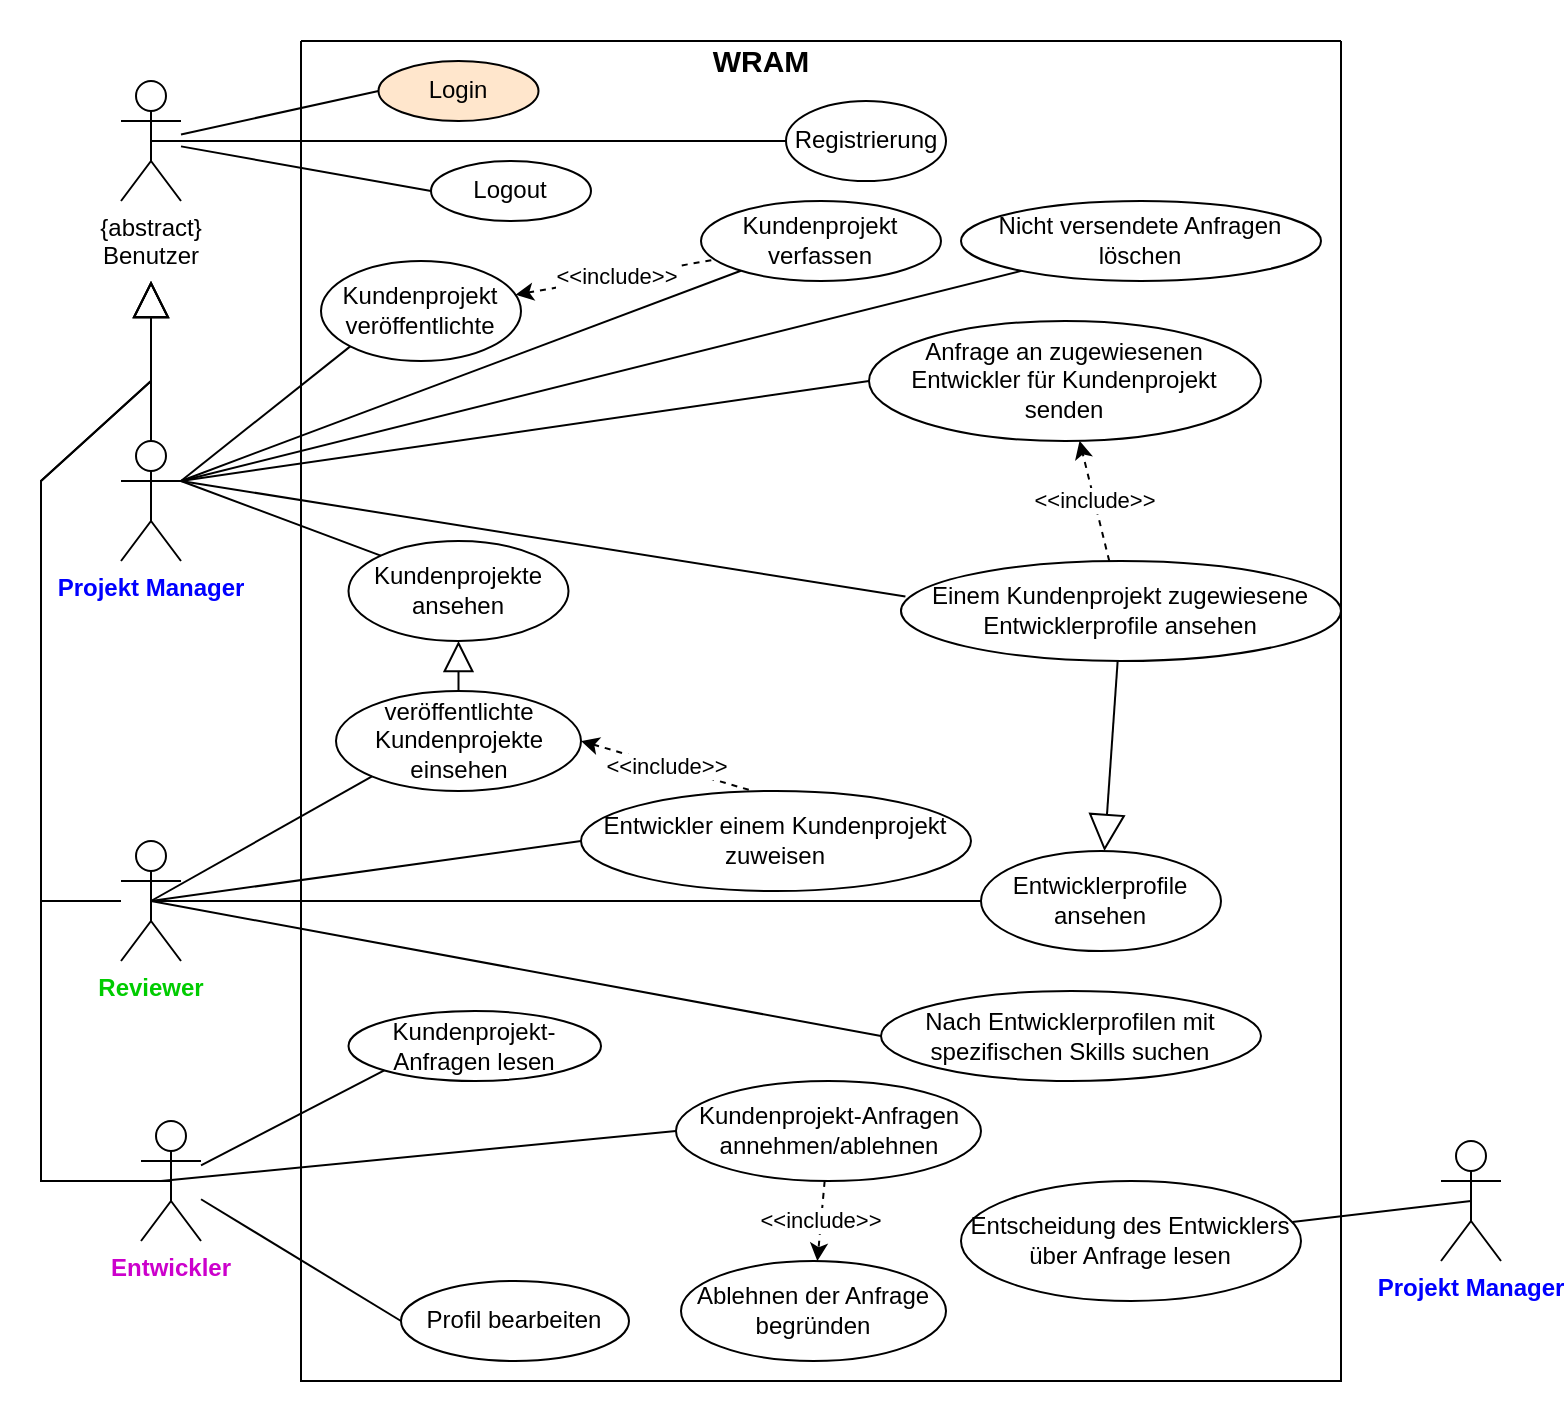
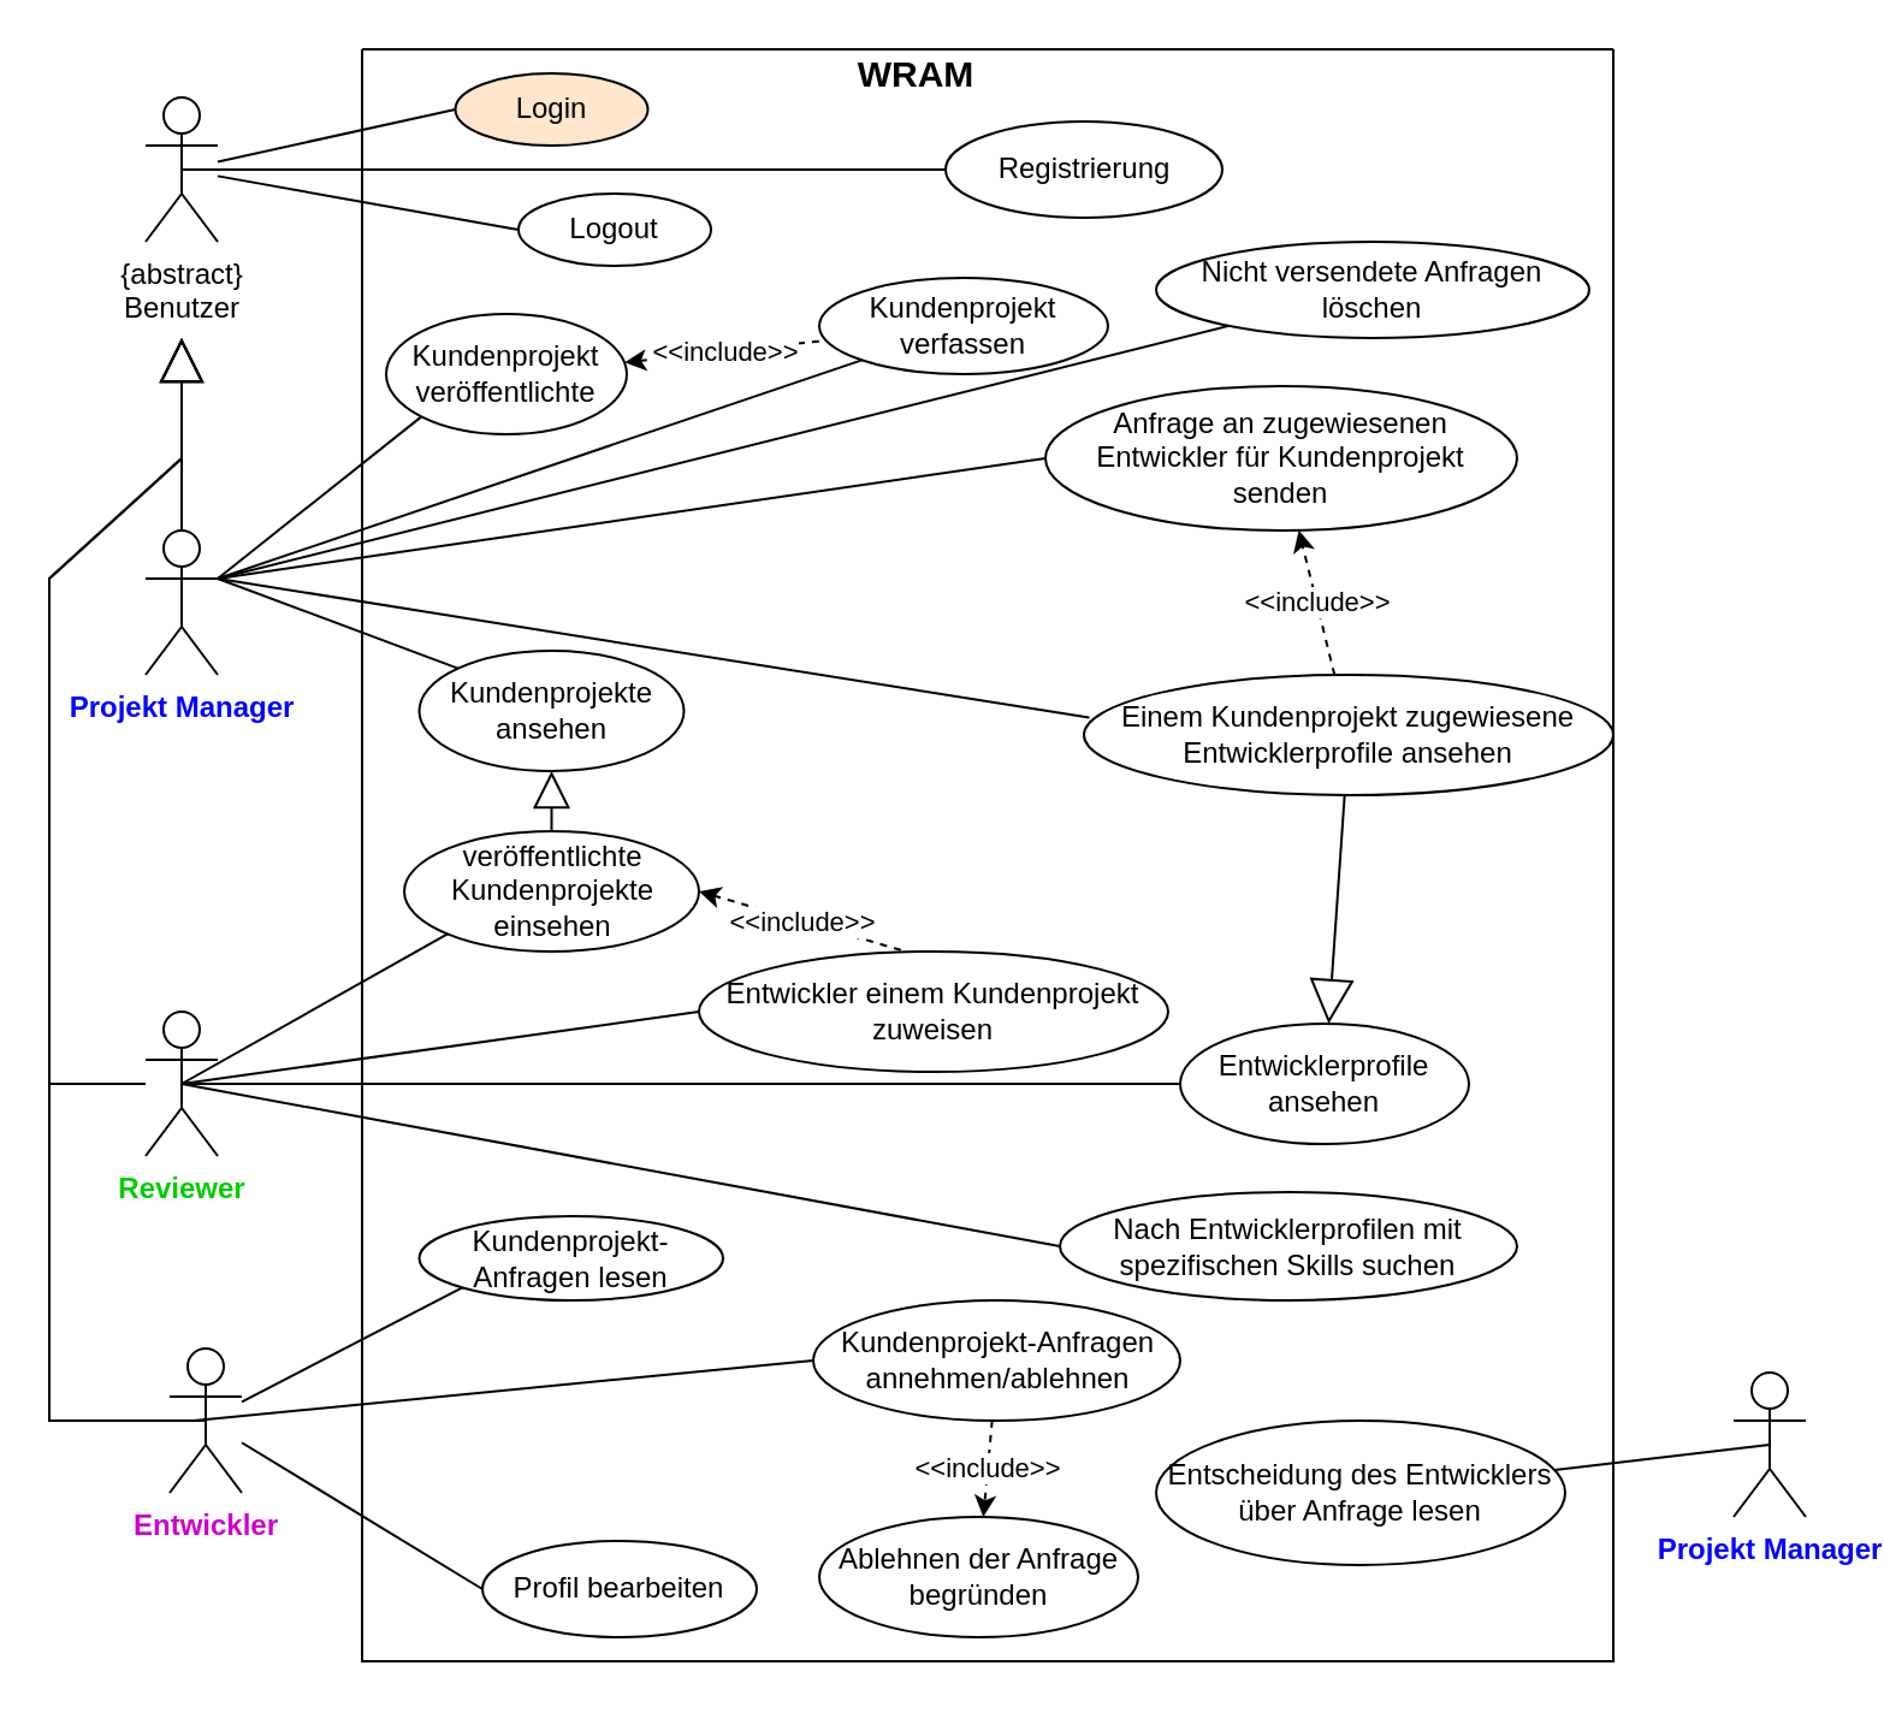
  <mxCell id="0" />
  <mxCell id="1" parent="0" />
  <mxCell id="2" value="&lt;font color=&quot;#cc00cc&quot;&gt;&lt;b&gt;Entwickler&lt;/b&gt;&lt;/font&gt;" style="shape=umlActor;verticalLabelPosition=bottom;verticalAlign=top;html=1;outlineConnect=0;" vertex="1" parent="1"><mxGeometry x="70" y="560" width="30" height="60" as="geometry" /></mxCell>
  <mxCell id="3" value="&lt;b&gt;&lt;font color=&quot;#00cc00&quot;&gt;Reviewer&lt;/font&gt;&lt;/b&gt;" style="shape=umlActor;verticalLabelPosition=bottom;verticalAlign=top;html=1;outlineConnect=0;" vertex="1" parent="1"><mxGeometry x="60" y="420" width="30" height="60" as="geometry" /></mxCell>
  <mxCell id="4" style="rounded=0;orthogonalLoop=1;jettySize=auto;html=1;endSize=13;endArrow=none;endFill=0;" edge="1" parent="1" target="29"><mxGeometry relative="1" as="geometry"><mxPoint x="90" y="240" as="sourcePoint" /></mxGeometry></mxCell>
  <mxCell id="5" value="&lt;b&gt;&lt;font color=&quot;#0000ff&quot;&gt;Projekt Manager&lt;/font&gt;&lt;/b&gt;" style="shape=umlActor;verticalLabelPosition=bottom;verticalAlign=top;html=1;outlineConnect=0;" vertex="1" parent="1"><mxGeometry x="60" y="220" width="30" height="60" as="geometry" /></mxCell>
  <mxCell id="6" value="" style="swimlane;startSize=0;" vertex="1" parent="1"><mxGeometry x="150" y="20" width="520" height="670" as="geometry" /></mxCell>
  <mxCell id="7" value="Login" style="ellipse;whiteSpace=wrap;html=1;fillColor=#ffe6cc;" vertex="1" parent="6"><mxGeometry x="38.75" y="10" width="80" height="30" as="geometry" /></mxCell>
- <mxCell id="8" value="Registrierung" style="ellipse;whiteSpace=wrap;html=1;" vertex="1" parent="6"><mxGeometry x="242.5" y="30" width="80" height="40" as="geometry" /></mxCell>
+ <mxCell id="8" value="Registrierung" style="ellipse;whiteSpace=wrap;html=1;" vertex="1" parent="6"><mxGeometry x="242.5" y="30" width="115" height="40" as="geometry" /></mxCell>
  <mxCell id="9" value="Logout" style="ellipse;whiteSpace=wrap;html=1;" vertex="1" parent="6"><mxGeometry x="65" y="60" width="80" height="30" as="geometry" /></mxCell>
- <mxCell id="10" value="Kundenprojekt verfassen" style="ellipse;whiteSpace=wrap;html=1;" vertex="1" parent="6"><mxGeometry x="200" y="80" width="120" height="40" as="geometry" /></mxCell>
+ <mxCell id="10" value="Kundenprojekt verfassen" style="ellipse;whiteSpace=wrap;html=1;" vertex="1" parent="6"><mxGeometry x="190" y="95" width="120" height="40" as="geometry" /></mxCell>
  <mxCell id="11" value="&lt;div&gt;&lt;span&gt;Einem Kundenprojekt zugewiesene Entwicklerprofile ansehen&lt;/span&gt;&lt;br&gt;&lt;/div&gt;" style="ellipse;whiteSpace=wrap;html=1;" vertex="1" parent="6"><mxGeometry x="300" y="260" width="220" height="50" as="geometry" /></mxCell>
  <mxCell id="12" value="Kundenprojekt veröffentlichte" style="ellipse;whiteSpace=wrap;html=1;" vertex="1" parent="6"><mxGeometry x="10" y="110" width="100" height="50" as="geometry" /></mxCell>
  <mxCell id="13" value="Anfrage an zugewiesenen Entwickler für Kundenprojekt senden" style="ellipse;whiteSpace=wrap;html=1;" vertex="1" parent="6"><mxGeometry x="284" y="140" width="196" height="60" as="geometry" /></mxCell>
  <mxCell id="14" value="Ablehnen der Anfrage begründen" style="ellipse;whiteSpace=wrap;html=1;" vertex="1" parent="6"><mxGeometry x="190" y="610" width="132.5" height="50" as="geometry" /></mxCell>
  <mxCell id="15" value="Kundenprojekte ansehen" style="ellipse;whiteSpace=wrap;html=1;" vertex="1" parent="6"><mxGeometry x="23.75" y="250" width="110" height="50" as="geometry" /></mxCell>
  <mxCell id="16" value="Kundenprojekt-Anfragen annehmen/ablehnen" style="ellipse;whiteSpace=wrap;html=1;" vertex="1" parent="6"><mxGeometry x="187.5" y="520" width="152.5" height="50" as="geometry" /></mxCell>
  <mxCell id="17" value="Profil bearbeiten" style="ellipse;whiteSpace=wrap;html=1;" vertex="1" parent="6"><mxGeometry x="50" y="620" width="114" height="40" as="geometry" /></mxCell>
  <mxCell id="18" value="&lt;div&gt;veröffentlichte&lt;br&gt;&lt;/div&gt;&lt;div&gt;Kundenprojekte einsehen&lt;/div&gt;" style="ellipse;whiteSpace=wrap;html=1;" vertex="1" parent="6"><mxGeometry x="17.5" y="325" width="122.5" height="50" as="geometry" /></mxCell>
  <mxCell id="19" value="Nach Entwicklerprofilen mit spezifischen Skills suchen" style="ellipse;whiteSpace=wrap;html=1;" vertex="1" parent="6"><mxGeometry x="290" y="475" width="190" height="45" as="geometry" /></mxCell>
  <mxCell id="20" value="Entwicklerprofile ansehen" style="ellipse;whiteSpace=wrap;html=1;" vertex="1" parent="6"><mxGeometry x="340" y="405" width="120" height="50" as="geometry" /></mxCell>
  <mxCell id="21" value="Entwickler einem Kundenprojekt zuweisen" style="ellipse;whiteSpace=wrap;html=1;" vertex="1" parent="6"><mxGeometry x="140" y="375" width="195" height="50" as="geometry" /></mxCell>
  <mxCell id="22" value="" style="endArrow=block;endSize=13;endFill=0;html=1;rounded=0;entryX=0.5;entryY=1;entryDx=0;entryDy=0;" edge="1" parent="6" source="18" target="15"><mxGeometry width="160" relative="1" as="geometry"><mxPoint x="90" y="330" as="sourcePoint" /><mxPoint x="450" y="340" as="targetPoint" /></mxGeometry></mxCell>
  <mxCell id="23" value="" style="endArrow=block;endSize=16;endFill=0;html=1;rounded=0;" edge="1" parent="6" source="11" target="20"><mxGeometry width="160" relative="1" as="geometry"><mxPoint x="320" y="295" as="sourcePoint" /><mxPoint x="480" y="295" as="targetPoint" /></mxGeometry></mxCell>
  <mxCell id="24" value="Kundenprojekt-Anfragen lesen" style="ellipse;whiteSpace=wrap;html=1;" vertex="1" parent="6"><mxGeometry x="23.75" y="485" width="126.25" height="35" as="geometry" /></mxCell>
  <mxCell id="25" value="&lt;b&gt;&lt;font style=&quot;font-size: 15px&quot;&gt;WRAM&lt;/font&gt;&lt;/b&gt;" style="text;html=1;align=center;verticalAlign=middle;resizable=0;points=[];autosize=1;strokeColor=none;fillColor=none;" vertex="1" parent="6"><mxGeometry x="200" width="60" height="20" as="geometry" /></mxCell>
  <mxCell id="26" value="&amp;lt;&amp;lt;include&amp;gt;&amp;gt;" style="endArrow=classic;html=1;rounded=0;dashed=1;" edge="1" parent="6" source="16" target="14"><mxGeometry width="50" height="50" relative="1" as="geometry"><mxPoint x="284" y="576.28" as="sourcePoint" /><mxPoint x="447.98" y="530" as="targetPoint" /></mxGeometry></mxCell>
  <mxCell id="27" value="Entscheidung des Entwicklers über Anfrage lesen" style="ellipse;whiteSpace=wrap;html=1;" vertex="1" parent="6"><mxGeometry x="330" y="570" width="170" height="60" as="geometry" /></mxCell>
  <mxCell id="28" value="&amp;lt;&amp;lt;include&amp;gt;&amp;gt;" style="endArrow=classic;html=1;rounded=0;endFill=1;startArrow=none;startFill=0;dashed=1;" edge="1" parent="6" source="11" target="13"><mxGeometry width="50" height="50" relative="1" as="geometry"><mxPoint x="222.5" y="490" as="sourcePoint" /><mxPoint x="386.48" y="443.72" as="targetPoint" /></mxGeometry></mxCell>
  <mxCell id="29" value="Nicht versendete Anfragen löschen" style="ellipse;whiteSpace=wrap;html=1;" vertex="1" parent="6"><mxGeometry x="330" y="80" width="180" height="40" as="geometry" /></mxCell>
  <mxCell id="30" value="&amp;lt;&amp;lt;include&amp;gt;&amp;gt;" style="endArrow=none;html=1;rounded=0;endFill=0;startArrow=classic;startFill=1;entryX=0.441;entryY=0;entryDx=0;entryDy=0;entryPerimeter=0;exitX=1;exitY=0.5;exitDx=0;exitDy=0;dashed=1;" edge="1" parent="6" source="18" target="21"><mxGeometry width="50" height="50" relative="1" as="geometry"><mxPoint x="360.718" y="250.119" as="sourcePoint" /><mxPoint x="378.857" y="209.729" as="targetPoint" /></mxGeometry></mxCell>
  <mxCell id="31" value="&amp;lt;&amp;lt;include&amp;gt;&amp;gt;" style="endArrow=none;html=1;rounded=0;endFill=0;startArrow=classic;startFill=1;dashed=1;" edge="1" parent="6" source="12" target="10"><mxGeometry width="50" height="50" relative="1" as="geometry"><mxPoint x="150.0" y="360" as="sourcePoint" /><mxPoint x="235.995" y="385" as="targetPoint" /></mxGeometry></mxCell>
  <mxCell id="32" value="" style="endArrow=none;html=1;rounded=0;entryX=0;entryY=0.5;entryDx=0;entryDy=0;exitX=0.5;exitY=0.5;exitDx=0;exitDy=0;exitPerimeter=0;endFill=0;" edge="1" parent="1" source="35" target="8"><mxGeometry width="50" height="50" relative="1" as="geometry"><mxPoint x="130" y="80" as="sourcePoint" /><mxPoint x="510" y="80" as="targetPoint" /></mxGeometry></mxCell>
  <mxCell id="33" value="" style="endArrow=none;html=1;rounded=0;entryX=0;entryY=0.5;entryDx=0;entryDy=0;endFill=0;" edge="1" parent="1" source="35" target="9"><mxGeometry width="50" height="50" relative="1" as="geometry"><mxPoint x="130" y="80" as="sourcePoint" /><mxPoint x="510" y="80" as="targetPoint" /></mxGeometry></mxCell>
  <mxCell id="34" value="" style="endArrow=none;html=1;rounded=0;entryX=0;entryY=0.5;entryDx=0;entryDy=0;endFill=0;" edge="1" parent="1" source="35" target="7"><mxGeometry width="50" height="50" relative="1" as="geometry"><mxPoint x="130" y="80" as="sourcePoint" /><mxPoint x="240" y="80" as="targetPoint" /></mxGeometry></mxCell>
  <mxCell id="35" value="{abstract}&lt;br&gt;Benutzer" style="shape=umlActor;verticalLabelPosition=bottom;verticalAlign=top;html=1;outlineConnect=0;" vertex="1" parent="1"><mxGeometry x="60" y="40" width="30" height="60" as="geometry" /></mxCell>
  <mxCell id="36" value="" style="endArrow=block;endSize=16;endFill=0;html=1;rounded=0;exitX=0.5;exitY=0;exitDx=0;exitDy=0;exitPerimeter=0;" edge="1" parent="1" source="5"><mxGeometry width="160" relative="1" as="geometry"><mxPoint x="380" y="250" as="sourcePoint" /><mxPoint x="75" y="140" as="targetPoint" /></mxGeometry></mxCell>
  <mxCell id="37" value="" style="endArrow=block;endSize=16;endFill=0;html=1;rounded=0;exitX=0.5;exitY=0;exitDx=0;exitDy=0;exitPerimeter=0;" edge="1" parent="1"><mxGeometry width="160" relative="1" as="geometry"><mxPoint x="85" y="590" as="sourcePoint" /><mxPoint x="75" y="140" as="targetPoint" /><Array as="points"><mxPoint x="20" y="590" /><mxPoint x="20" y="240" /><mxPoint x="75" y="190" /></Array></mxGeometry></mxCell>
  <mxCell id="38" value="" style="endArrow=block;endSize=16;endFill=0;html=1;rounded=0;" edge="1" parent="1" source="3"><mxGeometry width="160" relative="1" as="geometry"><mxPoint x="380" y="250" as="sourcePoint" /><mxPoint x="75" y="140" as="targetPoint" /><Array as="points"><mxPoint x="20" y="450" /><mxPoint x="20" y="240" /><mxPoint x="75" y="190" /></Array></mxGeometry></mxCell>
  <mxCell id="39" value="" style="endArrow=none;html=1;rounded=0;exitX=1;exitY=0.333;exitDx=0;exitDy=0;exitPerimeter=0;endFill=0;" edge="1" parent="1" source="5" target="10"><mxGeometry width="50" height="50" relative="1" as="geometry"><mxPoint x="120" y="240" as="sourcePoint" /><mxPoint x="510" y="270" as="targetPoint" /></mxGeometry></mxCell>
  <mxCell id="40" value="" style="endArrow=none;html=1;rounded=0;entryX=0;entryY=0.5;entryDx=0;entryDy=0;endFill=0;" edge="1" parent="1" target="16"><mxGeometry width="50" height="50" relative="1" as="geometry"><mxPoint x="80" y="590" as="sourcePoint" /><mxPoint x="550" y="380" as="targetPoint" /></mxGeometry></mxCell>
  <mxCell id="41" value="" style="endArrow=none;html=1;rounded=0;exitX=0.5;exitY=0.5;exitDx=0;exitDy=0;exitPerimeter=0;entryX=0;entryY=1;entryDx=0;entryDy=0;endFill=0;" edge="1" parent="1" source="3" target="18"><mxGeometry width="50" height="50" relative="1" as="geometry"><mxPoint x="500" y="430" as="sourcePoint" /><mxPoint x="550" y="380" as="targetPoint" /></mxGeometry></mxCell>
  <mxCell id="42" value="" style="endArrow=none;html=1;rounded=0;entryX=0;entryY=0.5;entryDx=0;entryDy=0;endFill=0;exitX=0.5;exitY=0.5;exitDx=0;exitDy=0;exitPerimeter=0;" edge="1" parent="1" source="3" target="19"><mxGeometry width="50" height="50" relative="1" as="geometry"><mxPoint x="500" y="430" as="sourcePoint" /><mxPoint x="550" y="380" as="targetPoint" /></mxGeometry></mxCell>
  <mxCell id="43" value="" style="endArrow=none;html=1;rounded=0;entryX=0;entryY=0.5;entryDx=0;entryDy=0;exitX=0.5;exitY=0.5;exitDx=0;exitDy=0;exitPerimeter=0;endFill=0;" edge="1" parent="1" source="3" target="21"><mxGeometry width="50" height="50" relative="1" as="geometry"><mxPoint x="120" y="470" as="sourcePoint" /><mxPoint x="550" y="380" as="targetPoint" /></mxGeometry></mxCell>
  <mxCell id="44" value="" style="endArrow=none;html=1;rounded=0;entryX=0;entryY=1;entryDx=0;entryDy=0;exitX=1;exitY=0.333;exitDx=0;exitDy=0;exitPerimeter=0;endFill=0;" edge="1" parent="1" source="5" target="12"><mxGeometry width="50" height="50" relative="1" as="geometry"><mxPoint x="120" y="240" as="sourcePoint" /><mxPoint x="180" y="200" as="targetPoint" /></mxGeometry></mxCell>
  <mxCell id="45" value="" style="endArrow=none;html=1;rounded=0;endFill=0;exitX=0.5;exitY=0.5;exitDx=0;exitDy=0;exitPerimeter=0;" edge="1" parent="1" source="3" target="20"><mxGeometry width="50" height="50" relative="1" as="geometry"><mxPoint x="120" y="470" as="sourcePoint" /><mxPoint x="330" y="420" as="targetPoint" /><Array as="points" /></mxGeometry></mxCell>
  <mxCell id="46" value="" style="endArrow=none;html=1;rounded=0;entryX=0;entryY=0.5;entryDx=0;entryDy=0;exitX=1;exitY=0.333;exitDx=0;exitDy=0;exitPerimeter=0;endFill=0;" edge="1" parent="1" source="5" target="13"><mxGeometry width="50" height="50" relative="1" as="geometry"><mxPoint x="120" y="240" as="sourcePoint" /><mxPoint x="560" y="410" as="targetPoint" /><Array as="points" /></mxGeometry></mxCell>
  <mxCell id="47" value="" style="endArrow=none;html=1;rounded=0;entryX=0;entryY=0;entryDx=0;entryDy=0;exitX=1;exitY=0.333;exitDx=0;exitDy=0;exitPerimeter=0;endFill=0;" edge="1" parent="1" source="5" target="15"><mxGeometry width="50" height="50" relative="1" as="geometry"><mxPoint x="120" y="240" as="sourcePoint" /><mxPoint x="560" y="390" as="targetPoint" /></mxGeometry></mxCell>
  <mxCell id="48" value="" style="endArrow=none;html=1;rounded=0;entryX=0;entryY=0.5;entryDx=0;entryDy=0;endFill=0;" edge="1" parent="1" source="2" target="17"><mxGeometry width="50" height="50" relative="1" as="geometry"><mxPoint x="130" y="630" as="sourcePoint" /><mxPoint x="560" y="360" as="targetPoint" /></mxGeometry></mxCell>
  <mxCell id="49" value="" style="endArrow=none;html=1;rounded=0;exitX=1;exitY=0.333;exitDx=0;exitDy=0;exitPerimeter=0;entryX=0.01;entryY=0.356;entryDx=0;entryDy=0;entryPerimeter=0;endFill=0;" edge="1" parent="1" source="5" target="11"><mxGeometry width="50" height="50" relative="1" as="geometry"><mxPoint x="120" y="240" as="sourcePoint" /><mxPoint x="560" y="390" as="targetPoint" /></mxGeometry></mxCell>
  <mxCell id="50" value="&lt;b&gt;&lt;font color=&quot;#0000ff&quot;&gt;Projekt Manager&lt;/font&gt;&lt;/b&gt;" style="shape=umlActor;verticalLabelPosition=bottom;verticalAlign=top;html=1;outlineConnect=0;" vertex="1" parent="1"><mxGeometry x="720" y="570" width="30" height="60" as="geometry" /></mxCell>
  <mxCell id="51" value="" style="endArrow=none;html=1;rounded=0;entryX=0;entryY=1;entryDx=0;entryDy=0;endFill=0;" edge="1" parent="1" source="2" target="24"><mxGeometry width="50" height="50" relative="1" as="geometry"><mxPoint x="130" y="630" as="sourcePoint" /><mxPoint x="580" y="350" as="targetPoint" /></mxGeometry></mxCell>
  <mxCell id="52" style="rounded=0;orthogonalLoop=1;jettySize=auto;html=1;entryX=0.5;entryY=0.5;entryDx=0;entryDy=0;entryPerimeter=0;endArrow=none;endFill=0;" edge="1" parent="1" source="27" target="50"><mxGeometry relative="1" as="geometry" /></mxCell>
